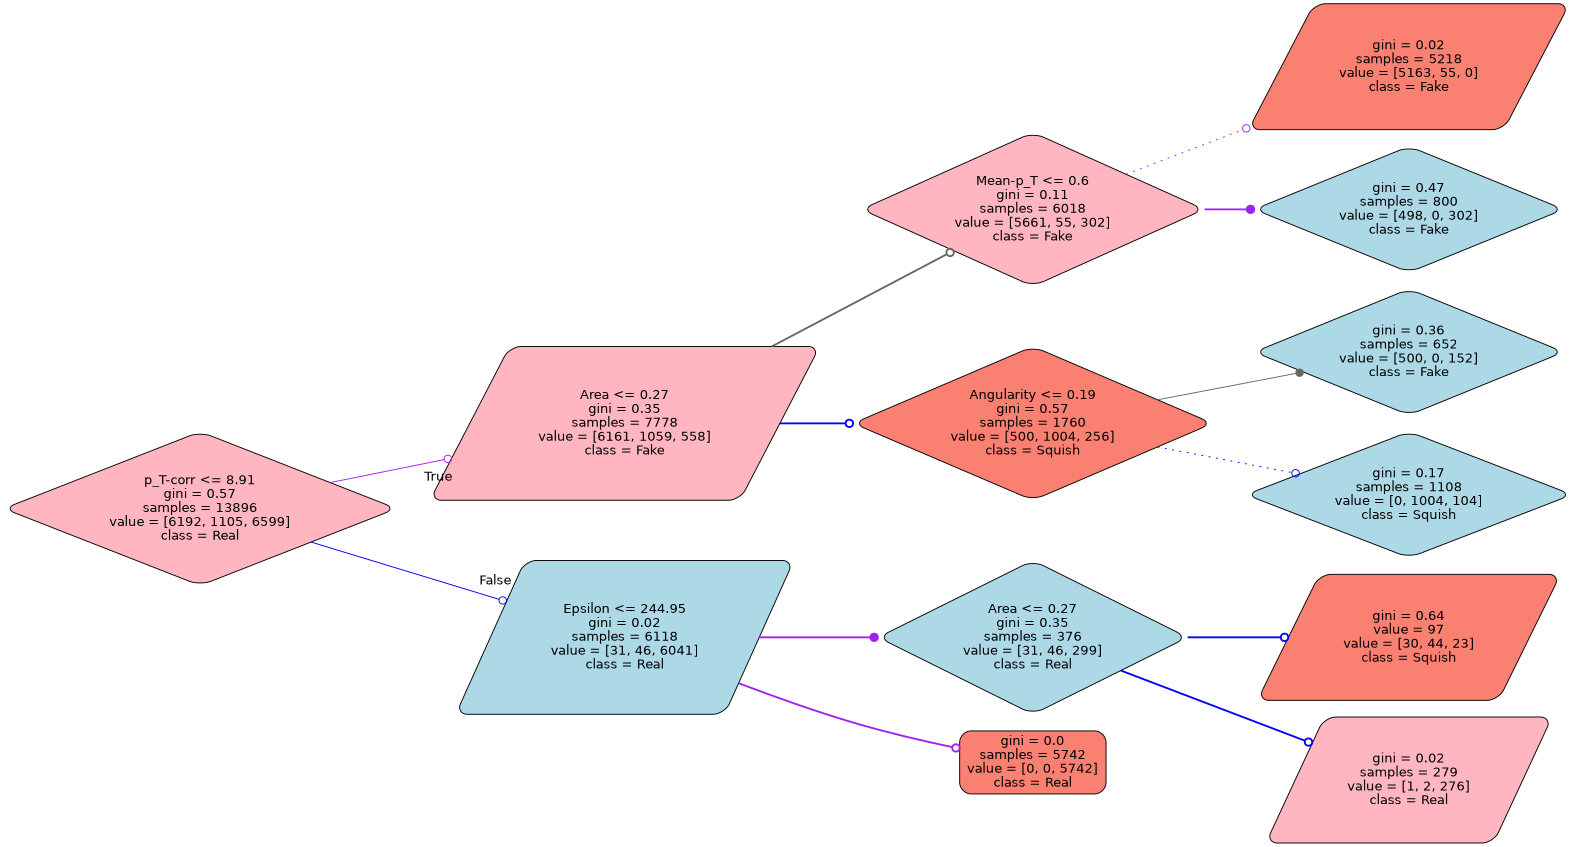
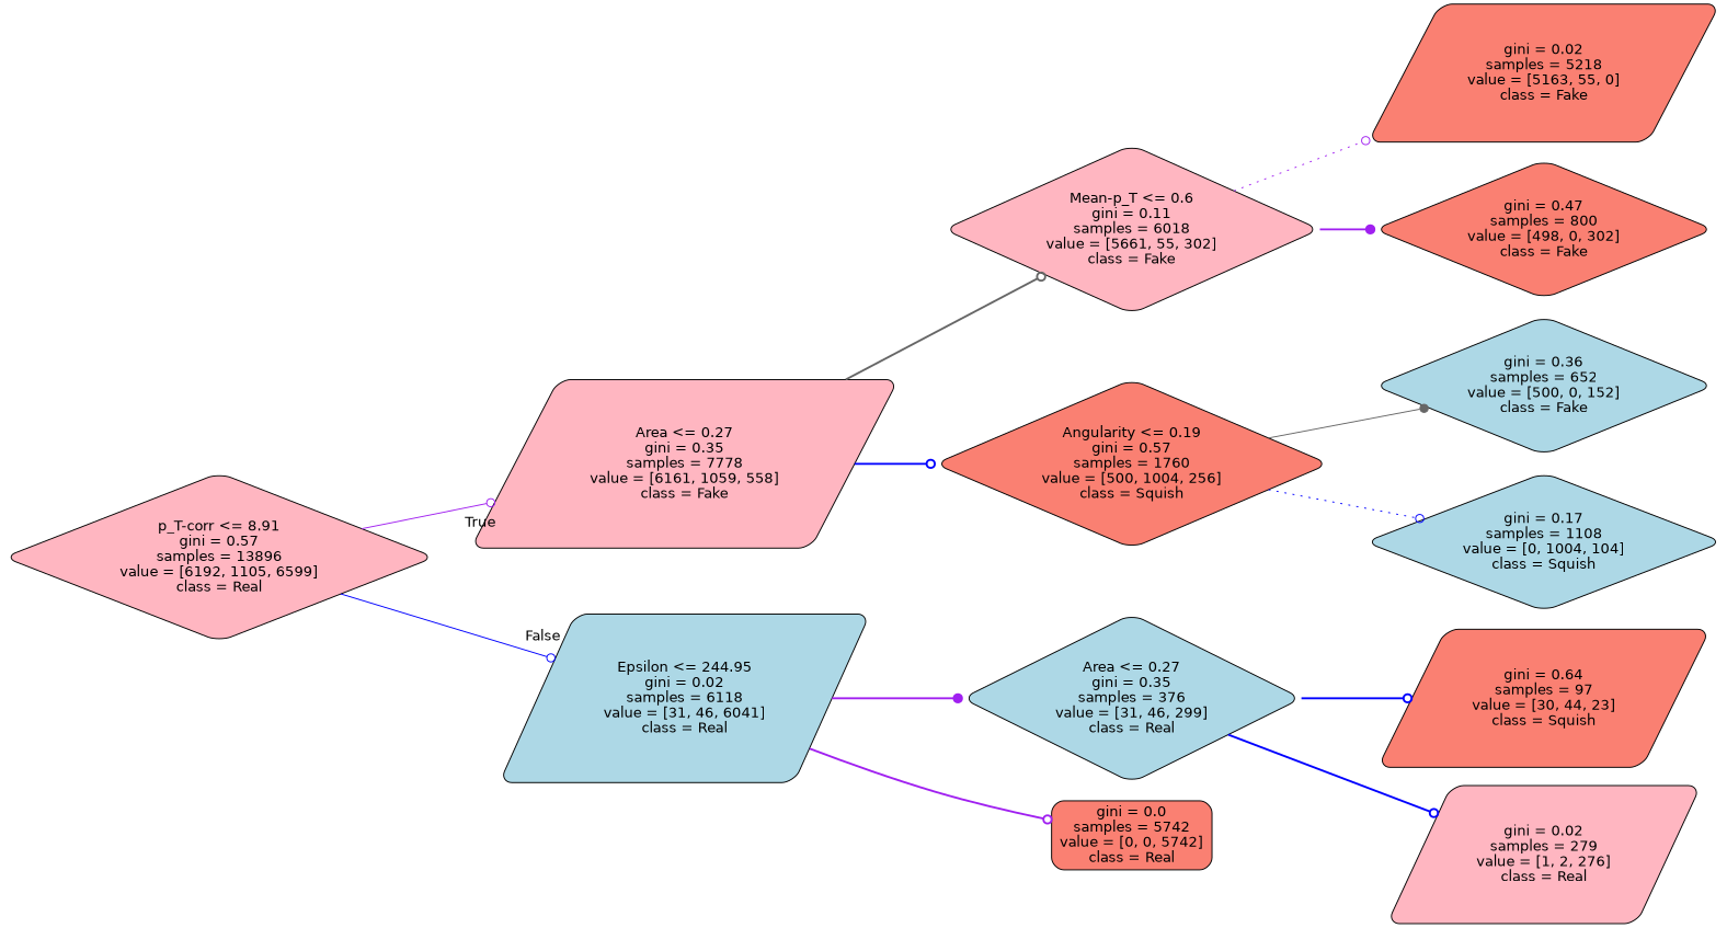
  digraph {
    rankdir=LR
    node [color=black fillcolor=lightblue fontname=helvetica shape=diamond style="filled, rounded"]
    edge [arrowhead=odot color=purple fontname=helvetica style=bold]
    n1 [fillcolor=lightpink label="p_T-corr <= 8.91\ngini = 0.57\nsamples = 13896\nvalue = [6192, 1105, 6599]\nclass = Real"]
    n2 [fillcolor=lightpink label="Area <= 0.27\ngini = 0.35\nsamples = 7778\nvalue = [6161, 1059, 558]\nclass = Fake" shape=parallelogram]
    n3 [label="Epsilon <= 244.95\ngini = 0.02\nsamples = 6118\nvalue = [31, 46, 6041]\nclass = Real" shape=parallelogram]
    n4 [fillcolor=lightpink label="Mean-p_T <= 0.6\ngini = 0.11\nsamples = 6018\nvalue = [5661, 55, 302]\nclass = Fake"]
    n5 [fillcolor=salmon label="Angularity <= 0.19\ngini = 0.57\nsamples = 1760\nvalue = [500, 1004, 256]\nclass = Squish"]
    n6 [label="Area <= 0.27\ngini = 0.35\nsamples = 376\nvalue = [31, 46, 299]\nclass = Real"]
    n7 [fillcolor=salmon label="gini = 0.0\nsamples = 5742\nvalue = [0, 0, 5742]\nclass = Real" shape=box]
    n8 [fillcolor=salmon label="gini = 0.02\nsamples = 5218\nvalue = [5163, 55, 0]\nclass = Fake" shape=parallelogram]
-   n9 [label="gini = 0.47\nsamples = 800\nvalue = [498, 0, 302]\nclass = Fake"]
+   n9 [fillcolor=salmon label="gini = 0.47\nsamples = 800\nvalue = [498, 0, 302]\nclass = Fake"]
    n10 [label="gini = 0.36\nsamples = 652\nvalue = [500, 0, 152]\nclass = Fake"]
    n11 [label="gini = 0.17\nsamples = 1108\nvalue = [0, 1004, 104]\nclass = Squish"]
-   n12 [fillcolor=salmon label="gini = 0.64\nvalue = 97\nvalue = [30, 44, 23]\nclass = Squish" shape=parallelogram]
+   n12 [fillcolor=salmon label="gini = 0.64\nsamples = 97\nvalue = [30, 44, 23]\nclass = Squish" shape=parallelogram]
    n13 [fillcolor=lightpink label="gini = 0.02\nsamples = 279\nvalue = [1, 2, 276]\nclass = Real" shape=parallelogram]
    n1 -> n2 [headlabel=True labelangle=45 labeldistance=2.5 style=solid]
    n1 -> n3 [color=blue headlabel=False labelangle=-45 labeldistance=2.5 style=solid]
    n2 -> n4 [color=gray40]
    n2 -> n5 [color=blue]
    n3 -> n6 [arrowhead=dot]
    n3 -> n7
    n4 -> n8 [style=dotted]
    n4 -> n9 [arrowhead=dot]
    n5 -> n10 [arrowhead=dot color=gray40 style=solid]
    n5 -> n11 [color=blue style=dotted]
    n6 -> n12 [color=blue]
    n6 -> n13 [color=blue]
  }
